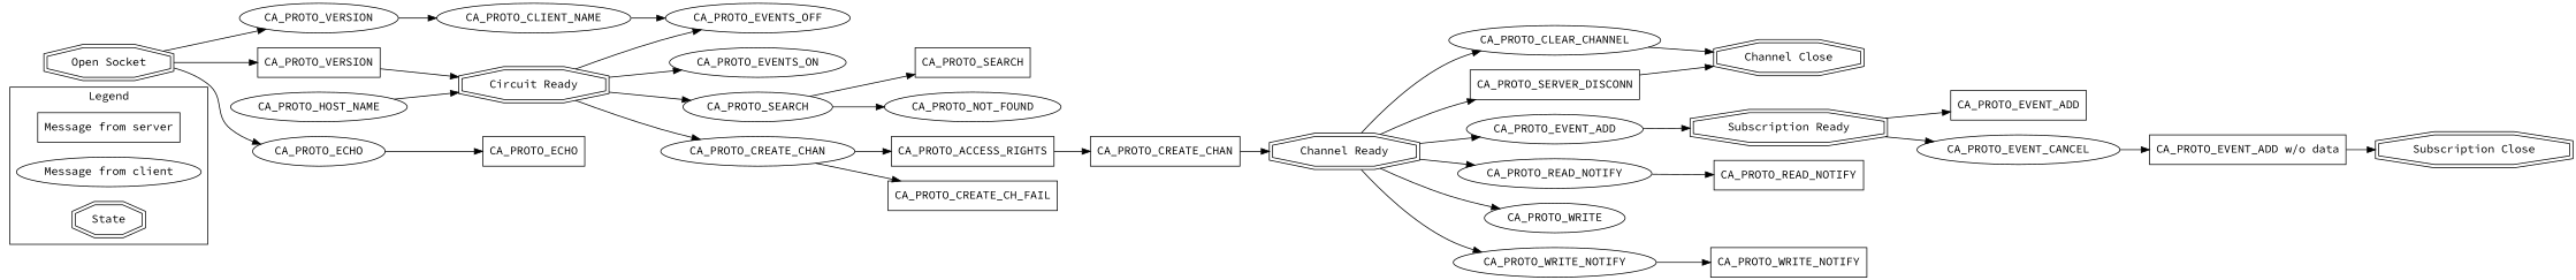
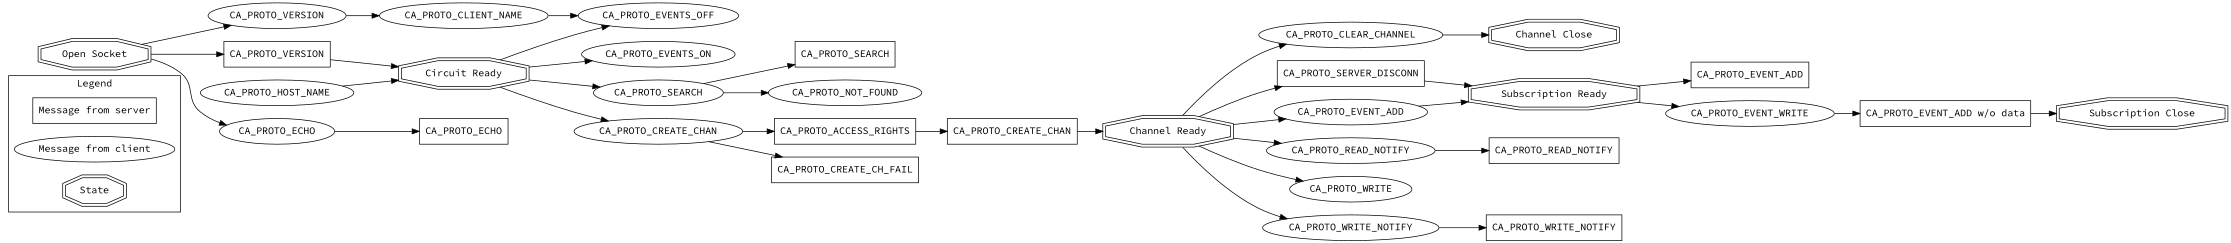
  digraph {
    fontname="Source Code Pro"
    rankdir=LR
    node [fontname="Source Code Pro"]
    edge [fontname="Source Code Pro"]
    n1 [label="Message from server" shape=box]
    n2 [label="Message from client"]
    n3 [label=State shape=doubleoctagon]
    n4 [label=CA_PROTO_VERSION shape=box]
    n5 [label="Circuit Ready" shape=doubleoctagon]
    n6 [label=CA_PROTO_EVENTS_OFF]
    n7 [label=CA_PROTO_EVENTS_ON]
    n8 [label=CA_PROTO_SEARCH]
    n9 [label=CA_PROTO_CREATE_CHAN]
    n10 [label=CA_PROTO_VERSION]
    n11 [label=CA_PROTO_CLIENT_NAME]
    n12 [label=CA_PROTO_HOST_NAME]
    n13 [label=CA_PROTO_SEARCH shape=box]
    n14 [label=CA_PROTO_NOT_FOUND shape=ellipse]
    n15 [label=CA_PROTO_ECHO shape=box]
    n16 [label=CA_PROTO_ECHO]
    n17 [label=CA_PROTO_ACCESS_RIGHTS shape=box]
    n18 [label=CA_PROTO_CREATE_CH_FAIL shape=box]
    n19 [label=CA_PROTO_CREATE_CHAN shape=box]
    n20 [label="Channel Ready" shape=doubleoctagon]
    n21 [label=CA_PROTO_CLEAR_CHANNEL]
    n22 [label=CA_PROTO_SERVER_DISCONN shape=box]
    n23 [label=CA_PROTO_EVENT_ADD]
    n24 [label=CA_PROTO_READ_NOTIFY]
    n25 [label=CA_PROTO_WRITE]
    n26 [label=CA_PROTO_WRITE_NOTIFY]
    n27 [label="Channel Close" shape=doubleoctagon]
    n28 [label="Subscription Ready" shape=doubleoctagon]
    n29 [label=CA_PROTO_EVENT_ADD shape=box]
-   n30 [label=CA_PROTO_EVENT_CANCEL]
+   n30 [label=CA_PROTO_EVENT_WRITE]
    n31 [label="CA_PROTO_EVENT_ADD w/o data" shape=box]
    n32 [label="Subscription Close" shape=doubleoctagon]
    n33 [label=CA_PROTO_READ_NOTIFY shape=box]
    n34 [label=CA_PROTO_WRITE_NOTIFY shape=box]
    n35 [label="Open Socket" shape=doubleoctagon]
    subgraph cluster_1 {
      label=Legend
      n1
      n2
      n3
    }
    n4 -> n5
    n5 -> n6
    n5 -> n7
    n5 -> n8
    n5 -> n9
    n8 -> n13
    n8 -> n14
    n9 -> n17
    n9 -> n18
    n10 -> n11
    n11 -> n6
    n12 -> n5
    n16 -> n15
    n17 -> n19
    n19 -> n20
    n20 -> n21
    n20 -> n22
    n20 -> n23
    n20 -> n24
    n20 -> n25
    n20 -> n26
    n21 -> n27
-   n22 -> n27
+   n22 -> n28
    n23 -> n28
    n24 -> n33
    n26 -> n34
    n28 -> n29
    n28 -> n30
    n30 -> n31
    n31 -> n32
    n35 -> n4
    n35 -> n10
    n35 -> n16
  }
